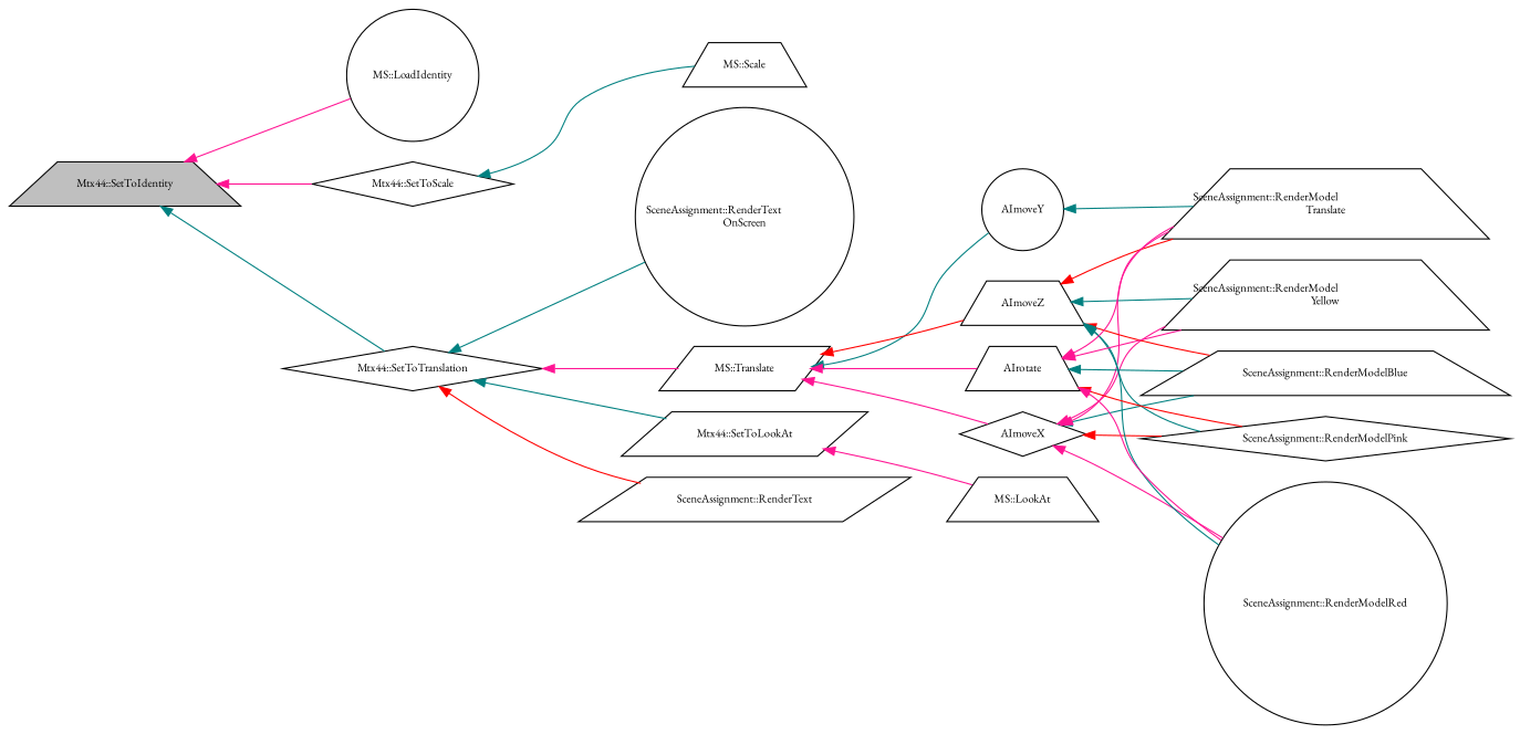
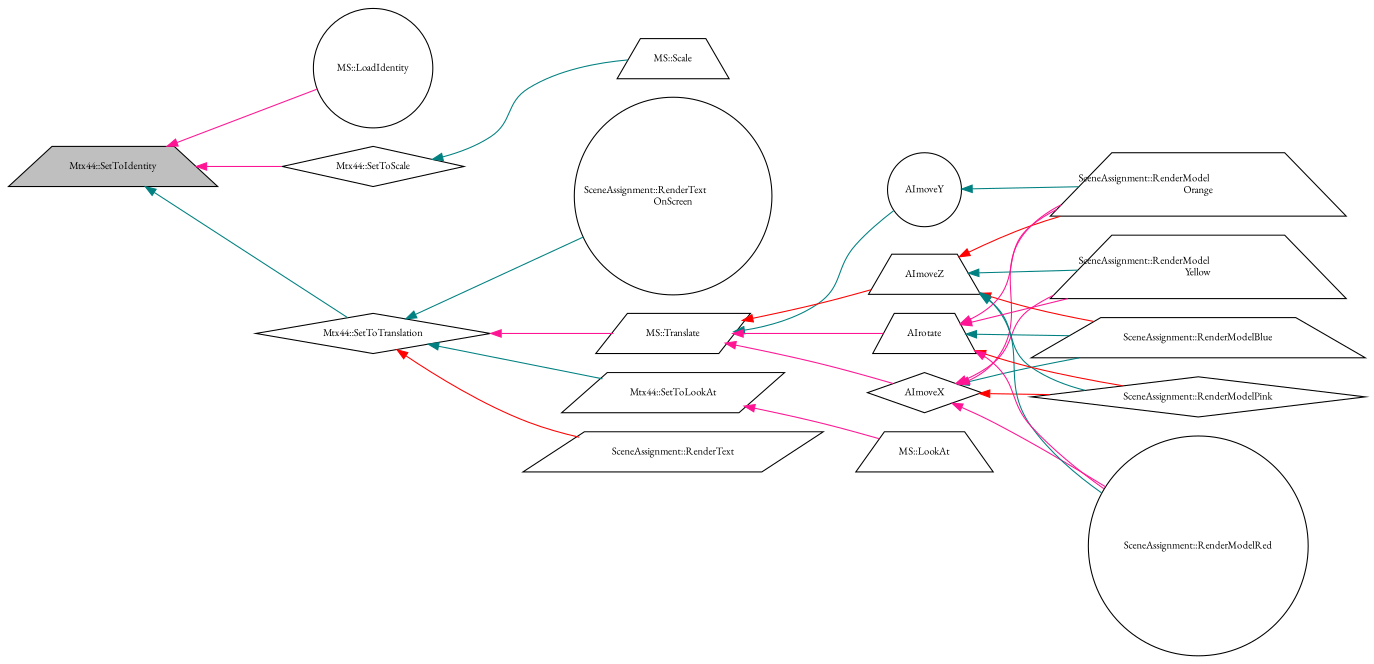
  digraph {
    fontname="EB Garamond"
    rankdir=LR
    node [color=black fontname="EB Garamond" fontsize=10 shape=trapezium]
    edge [color=deeppink dir=back fontname="EB Garamond" fontsize=10 labelfontname=Helvetica labelfontsize=10 style=solid]
    n1 [fillcolor=grey75 fontcolor=black height=0.2 label="Mtx44::SetToIdentity" style=filled width=0.4]
    n2 [height=0.2 label="MS::LoadIdentity" shape=circle width=0.4]
    n3 [height=0.2 label="Mtx44::SetToScale" shape=diamond width=0.4]
    n4 [height=0.2 label="Mtx44::SetToTranslation" shape=diamond width=0.4]
    n5 [height=0.2 label="MS::Scale" width=0.4]
    n6 [height=0.2 label="SceneAssignment::RenderText" shape=parallelogram width=0.4]
    n7 [height=0.2 label="SceneAssignment::RenderText\lOnScreen" shape=circle width=0.4]
    n8 [height=0.2 label="MS::Translate" shape=parallelogram width=0.4]
    n9 [height=0.2 label="Mtx44::SetToLookAt" shape=parallelogram width=0.4]
    n10 [height=0.2 label=AImoveX shape=diamond width=0.4]
    n11 [height=0.2 label=AImoveY shape=circle width=0.4]
    n12 [height=0.2 label=AImoveZ width=0.4]
    n13 [height=0.2 label=AIrotate width=0.4]
    n14 [height=0.2 label="MS::LookAt" width=0.4]
    n15 [height=0.2 label="SceneAssignment::RenderModelBlue" width=0.4]
-   n16 [height=0.2 label="SceneAssignment::RenderModel\lTranslate" width=0.4]
+   n16 [height=0.2 label="SceneAssignment::RenderModel\lOrange" width=0.4]
    n17 [height=0.2 label="SceneAssignment::RenderModelPink" shape=diamond width=0.4]
    n18 [height=0.2 label="SceneAssignment::RenderModelRed" shape=circle width=0.4]
    n19 [height=0.2 label="SceneAssignment::RenderModel\lYellow" width=0.4]
    n1 -> n2
    n1 -> n3
    n1 -> n4 [color=teal]
    n3 -> n5 [color=teal]
    n4 -> n6 [color=red]
    n4 -> n7 [color=teal]
    n4 -> n8
    n4 -> n9 [color=teal]
    n8 -> n10
    n8 -> n11 [color=teal]
    n8 -> n12 [color=red]
    n8 -> n13
    n9 -> n14
    n10 -> n15 [color=teal]
    n10 -> n16
    n10 -> n17 [color=red]
    n10 -> n18
    n10 -> n19
    n11 -> n16 [color=teal]
    n12 -> n15 [color=red]
    n12 -> n16 [color=red]
    n12 -> n17 [color=teal]
    n12 -> n18 [color=teal]
    n12 -> n19 [color=teal]
    n13 -> n15 [color=teal]
    n13 -> n16
    n13 -> n17 [color=red]
    n13 -> n18
    n13 -> n19
  }
